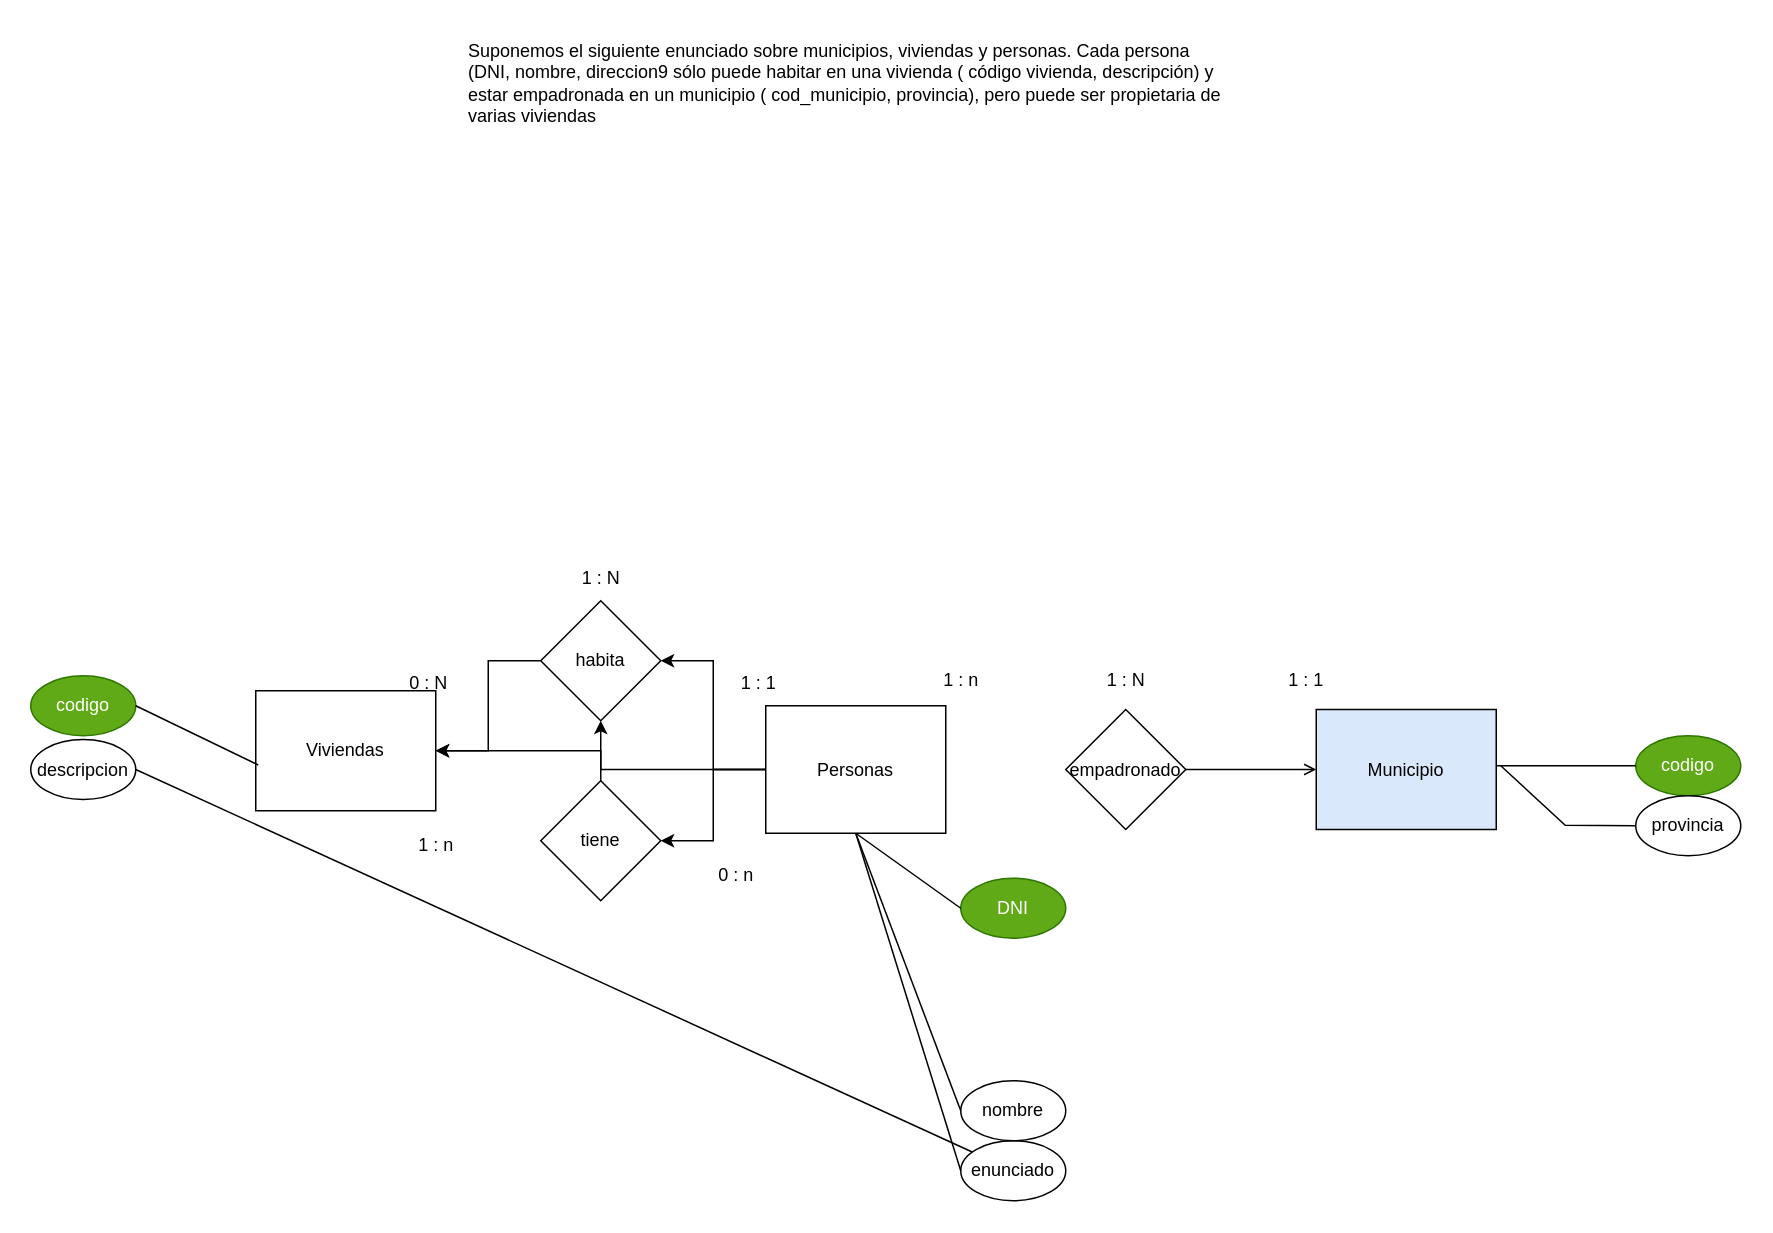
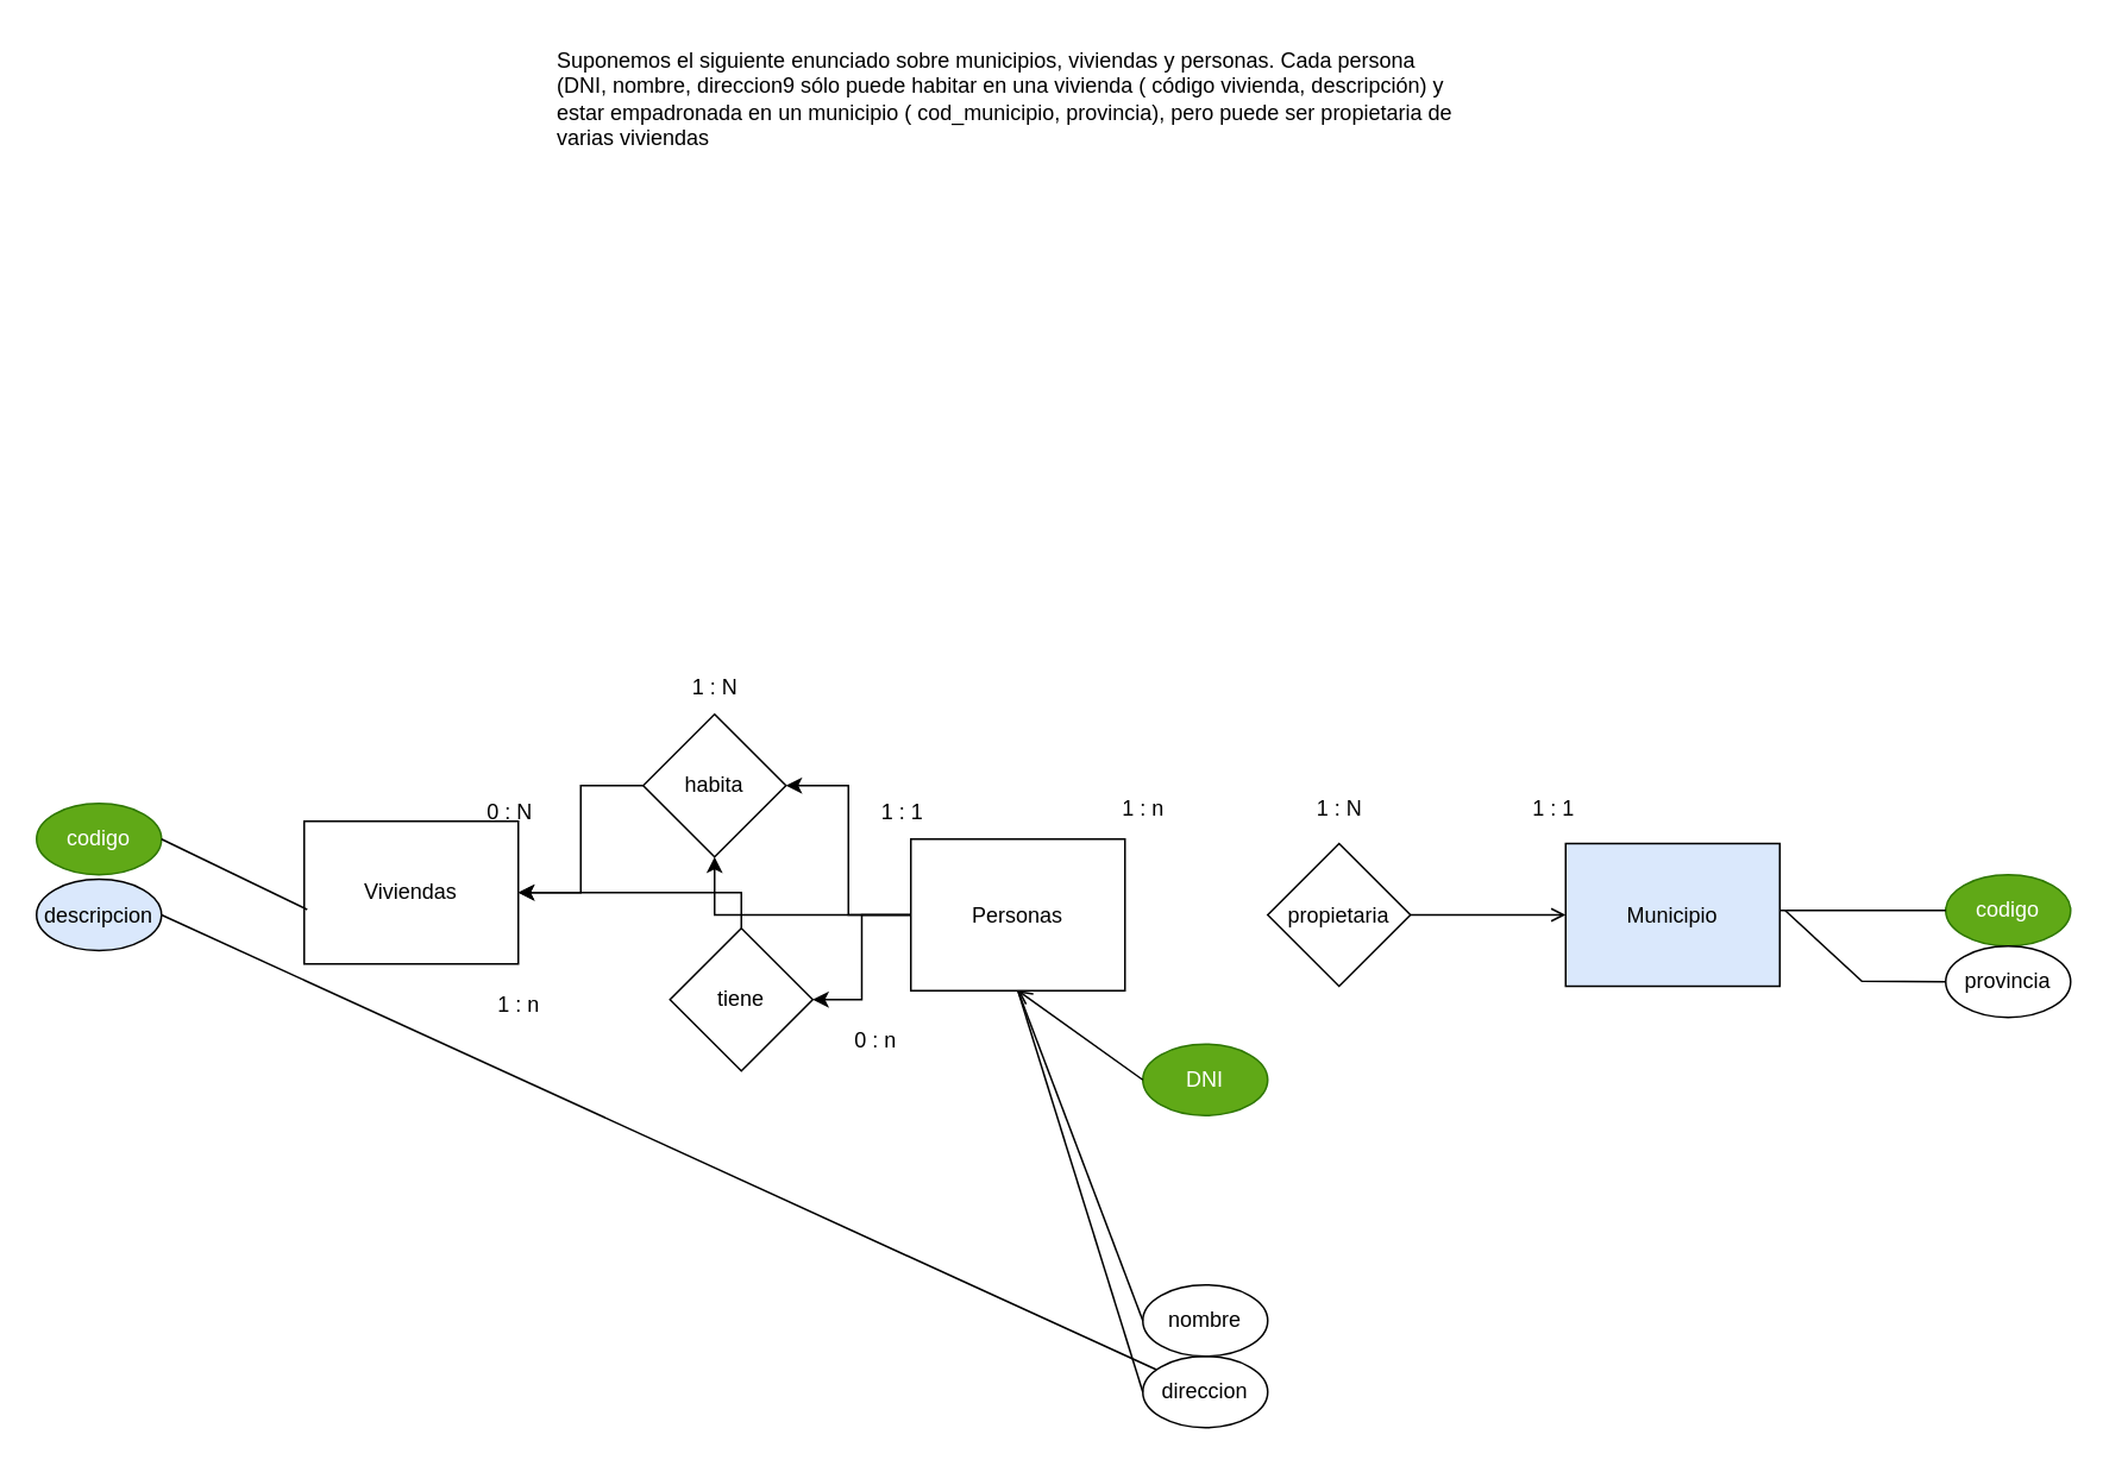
  <mxCell id="0" />
  <mxCell id="1" parent="0" />
  <mxCell id="2" value="Suponemos el siguiente enunciado sobre &lt;span style=&quot;background-color: light-dark(#ffffff, var(--ge-dark-color, #121212));&quot;&gt;&lt;font style=&quot;color: light-dark(rgb(0, 0, 0), rgb(102, 102, 255));&quot;&gt;municipios&lt;/font&gt;&lt;/span&gt;, &lt;font style=&quot;color: light-dark(rgb(0, 0, 0), rgb(204, 0, 0));&quot;&gt;viviendas &lt;/font&gt;y &lt;font style=&quot;color: light-dark(rgb(0, 0, 0), rgb(255, 0, 128));&quot;&gt;personas&lt;/font&gt;. Cada persona&lt;br&gt;(DNI, nombre, direccion9 sólo puede habitar en una vivienda ( código vivienda, descripción) y&lt;br&gt;estar empadronada en un municipio ( cod_municipio, provincia), pero puede ser propietaria de&lt;br&gt;varias viviendas" style="text;whiteSpace=wrap;html=1;" vertex="1" parent="1"><mxGeometry x="310" y="20" width="560" height="80" as="geometry" /></mxCell>
  <mxCell id="3" value="Municipio" style="rounded=0;whiteSpace=wrap;html=1;fillColor=#dae8fc;" vertex="1" parent="1"><mxGeometry x="877" y="472.5" width="120" height="80" as="geometry" /></mxCell>
  <mxCell id="4" value="Viviendas" style="rounded=0;whiteSpace=wrap;html=1;" vertex="1" parent="1"><mxGeometry y="460" width="120" height="80" as="geometry" x="170" /></mxCell>
  <mxCell id="5" style="edgeStyle=orthogonalEdgeStyle;rounded=0;orthogonalLoop=1;jettySize=auto;html=1;entryX=0;entryY=0.5;entryDx=0;entryDy=0;" edge="1" parent="1" source="12" target="11"><mxGeometry relative="1" as="geometry" /></mxCell>
  <mxCell id="6" value="" style="edgeStyle=orthogonalEdgeStyle;rounded=0;orthogonalLoop=1;jettySize=auto;html=1;" edge="1" parent="1" source="9" target="14"><mxGeometry relative="1" as="geometry" /></mxCell>
  <mxCell id="7" style="edgeStyle=orthogonalEdgeStyle;rounded=0;orthogonalLoop=1;jettySize=auto;html=1;" edge="1" parent="1" source="9" target="4"><mxGeometry relative="1" as="geometry" /></mxCell>
  <mxCell id="8" style="edgeStyle=orthogonalEdgeStyle;rounded=0;orthogonalLoop=1;jettySize=auto;html=1;entryX=1;entryY=0.5;entryDx=0;entryDy=0;" edge="1" parent="1" source="9" target="31"><mxGeometry relative="1" as="geometry" /></mxCell>
  <mxCell id="9" value="Personas" style="rounded=0;whiteSpace=wrap;html=1;" vertex="1" parent="1"><mxGeometry x="510" y="470" width="120" height="85" as="geometry" /></mxCell>
  <mxCell id="10" value="DNI" style="ellipse;whiteSpace=wrap;html=1;fillColor=#60a917;fontColor=#ffffff;strokeColor=#2D7600;" vertex="1" parent="1"><mxGeometry x="640" y="585" width="70" height="40" as="geometry" /></mxCell>
- <mxCell id="11" value="enunciado" style="ellipse;whiteSpace=wrap;html=1;" vertex="1" parent="1"><mxGeometry x="640" y="760" width="70" height="40" as="geometry" /></mxCell>
+ <mxCell id="11" value="direccion" style="ellipse;whiteSpace=wrap;html=1;" vertex="1" parent="1"><mxGeometry x="640" y="760" width="70" height="40" as="geometry" /></mxCell>
  <mxCell id="12" value="nombre" style="ellipse;whiteSpace=wrap;html=1;" vertex="1" parent="1"><mxGeometry x="640" y="720" width="70" height="40" as="geometry" /></mxCell>
  <mxCell id="13" value="" style="edgeStyle=orthogonalEdgeStyle;rounded=0;orthogonalLoop=1;jettySize=auto;html=1;" edge="1" parent="1" source="14" target="4"><mxGeometry relative="1" as="geometry" /></mxCell>
  <mxCell id="14" value="habita" style="rhombus;whiteSpace=wrap;html=1;rounded=0;" vertex="1" parent="1"><mxGeometry x="360" y="400" width="80" height="80" as="geometry" /></mxCell>
  <mxCell id="15" value="codigo" style="ellipse;whiteSpace=wrap;html=1;fillColor=#60a917;fontColor=#ffffff;strokeColor=#2D7600;" vertex="1" parent="1"><mxGeometry x="20" y="450" width="70" height="40" as="geometry" /></mxCell>
- <mxCell id="16" value="descripcion" style="ellipse;whiteSpace=wrap;html=1;" vertex="1" parent="1"><mxGeometry x="20" y="492.5" width="70" height="40" as="geometry" /></mxCell>
+ <mxCell id="16" value="descripcion" style="ellipse;whiteSpace=wrap;html=1;fillColor=#dae8fc;" vertex="1" parent="1"><mxGeometry x="20" y="492.5" width="70" height="40" as="geometry" /></mxCell>
  <mxCell id="17" value="1 : N" style="text;html=1;align=center;verticalAlign=middle;resizable=0;points=[];autosize=1;strokeColor=none;fillColor=none;" vertex="1" parent="1"><mxGeometry x="375" y="370" width="50" height="30" as="geometry" /></mxCell>
  <mxCell id="18" style="edgeStyle=orthogonalEdgeStyle;rounded=0;orthogonalLoop=1;jettySize=auto;html=1;entryX=0;entryY=0.5;entryDx=0;entryDy=0;endArrow=open;" edge="1" parent="1" source="19" target="3"><mxGeometry relative="1" as="geometry" /></mxCell>
- <mxCell id="19" value="empadronado" style="rhombus;whiteSpace=wrap;html=1;rounded=0;" vertex="1" parent="1"><mxGeometry x="710" y="472.5" width="80" height="80" as="geometry" /></mxCell>
+ <mxCell id="19" value="propietaria" style="rhombus;whiteSpace=wrap;html=1;rounded=0;" vertex="1" parent="1"><mxGeometry x="710" y="472.5" width="80" height="80" as="geometry" /></mxCell>
  <mxCell id="20" value="codigo" style="ellipse;whiteSpace=wrap;html=1;fillColor=#60a917;fontColor=#ffffff;strokeColor=#2D7600;" vertex="1" parent="1"><mxGeometry x="1090" y="490" width="70" height="40" as="geometry" /></mxCell>
  <mxCell id="21" value="provincia" style="ellipse;whiteSpace=wrap;html=1;" vertex="1" parent="1"><mxGeometry x="1090" y="530" width="70" height="40" as="geometry" /></mxCell>
  <mxCell id="22" value="1 : N" style="text;html=1;align=center;verticalAlign=middle;resizable=0;points=[];autosize=1;strokeColor=none;fillColor=none;" vertex="1" parent="1"><mxGeometry x="725" y="438" width="50" height="30" as="geometry" /></mxCell>
  <mxCell id="23" value="" style="endArrow=none;html=1;rounded=0;exitX=1;exitY=0.5;exitDx=0;exitDy=0;" edge="1" parent="1" source="16" target="11"><mxGeometry width="50" height="50" relative="1" as="geometry"><mxPoint x="120" y="560" as="sourcePoint" /><mxPoint y="510" as="targetPoint" x="170" /></mxGeometry></mxCell>
  <mxCell id="24" value="" style="endArrow=none;html=1;rounded=0;exitX=1;exitY=0.5;exitDx=0;exitDy=0;entryX=0.014;entryY=0.619;entryDx=0;entryDy=0;entryPerimeter=0;" edge="1" parent="1" target="4"><mxGeometry width="50" height="50" relative="1" as="geometry"><mxPoint x="90" y="470" as="sourcePoint" /><mxPoint x="180" y="510" as="targetPoint" /></mxGeometry></mxCell>
- <mxCell id="25" value="" style="endArrow=none;html=1;rounded=0;exitX=0;exitY=0.5;exitDx=0;exitDy=0;entryX=0.5;entryY=1;entryDx=0;entryDy=0;" edge="1" parent="1" source="10" target="9"><mxGeometry width="50" height="50" relative="1" as="geometry"><mxPoint x="490" y="558" as="sourcePoint" /><mxPoint x="540" y="570" as="targetPoint" /></mxGeometry></mxCell>
+ <mxCell id="25" value="" style="endArrow=open;html=1;rounded=0;exitX=0;exitY=0.5;exitDx=0;exitDy=0;entryX=0.5;entryY=1;entryDx=0;entryDy=0;" edge="1" parent="1" source="10" target="9"><mxGeometry width="50" height="50" relative="1" as="geometry"><mxPoint x="490" y="558" as="sourcePoint" /><mxPoint x="540" y="570" as="targetPoint" /></mxGeometry></mxCell>
  <mxCell id="26" value="" style="endArrow=none;html=1;rounded=0;exitX=0;exitY=0.5;exitDx=0;exitDy=0;entryX=0.5;entryY=1;entryDx=0;entryDy=0;" edge="1" parent="1" source="12" target="9"><mxGeometry width="50" height="50" relative="1" as="geometry"><mxPoint x="599" y="665" as="sourcePoint" /><mxPoint x="569" y="560" as="targetPoint" /></mxGeometry></mxCell>
  <mxCell id="27" value="" style="endArrow=none;html=1;rounded=0;entryX=0.5;entryY=1;entryDx=0;entryDy=0;exitX=0;exitY=0.5;exitDx=0;exitDy=0;" edge="1" parent="1" source="11" target="9"><mxGeometry width="50" height="50" relative="1" as="geometry"><mxPoint x="598" y="690" as="sourcePoint" /><mxPoint x="569" y="590" as="targetPoint" /></mxGeometry></mxCell>
  <mxCell id="28" value="" style="endArrow=none;html=1;rounded=0;exitX=0;exitY=0.5;exitDx=0;exitDy=0;entryX=0.5;entryY=1;entryDx=0;entryDy=0;" edge="1" parent="1" source="20"><mxGeometry width="50" height="50" relative="1" as="geometry"><mxPoint x="1026" y="620" as="sourcePoint" /><mxPoint x="997" y="510" as="targetPoint" /><Array as="points"><mxPoint x="1050" y="510" /></Array></mxGeometry></mxCell>
  <mxCell id="29" value="" style="endArrow=none;html=1;rounded=0;exitX=0;exitY=0.5;exitDx=0;exitDy=0;" edge="1" parent="1" source="21"><mxGeometry width="50" height="50" relative="1" as="geometry"><mxPoint x="1083" y="549.66" as="sourcePoint" /><mxPoint x="1000" y="510" as="targetPoint" /><Array as="points"><mxPoint x="1043" y="549.66" /></Array></mxGeometry></mxCell>
  <mxCell id="30" style="edgeStyle=orthogonalEdgeStyle;rounded=0;orthogonalLoop=1;jettySize=auto;html=1;" edge="1" parent="1" source="31" target="14"><mxGeometry relative="1" as="geometry" /></mxCell>
- <mxCell id="31" value="tiene" style="rhombus;whiteSpace=wrap;html=1;rounded=0;" vertex="1" parent="1"><mxGeometry x="360" y="520" width="80" height="80" as="geometry" /></mxCell>
+ <mxCell id="31" value="tiene" style="rhombus;whiteSpace=wrap;html=1;rounded=0;" vertex="1" parent="1"><mxGeometry x="375" y="520" width="80" height="80" as="geometry" /></mxCell>
  <mxCell id="32" value="1 : 1" style="text;html=1;align=center;verticalAlign=middle;resizable=0;points=[];autosize=1;strokeColor=none;fillColor=none;" vertex="1" parent="1"><mxGeometry x="480" y="440" width="50" height="30" as="geometry" /></mxCell>
  <mxCell id="33" value="0 : N" style="text;html=1;align=center;verticalAlign=middle;resizable=0;points=[];autosize=1;strokeColor=none;fillColor=none;" vertex="1" parent="1"><mxGeometry x="260" y="440" width="50" height="30" as="geometry" /></mxCell>
  <mxCell id="34" value="1 : n" style="text;html=1;align=center;verticalAlign=middle;resizable=0;points=[];autosize=1;strokeColor=none;fillColor=none;" vertex="1" parent="1"><mxGeometry x="615" y="438" width="50" height="30" as="geometry" /></mxCell>
  <mxCell id="35" value="1 : 1" style="text;html=1;align=center;verticalAlign=middle;resizable=0;points=[];autosize=1;strokeColor=none;fillColor=none;" vertex="1" parent="1"><mxGeometry x="845" y="438" width="50" height="30" as="geometry" /></mxCell>
  <mxCell id="36" value="0 : n" style="text;html=1;align=center;verticalAlign=middle;resizable=0;points=[];autosize=1;strokeColor=none;fillColor=none;" vertex="1" parent="1"><mxGeometry x="465" y="568" width="50" height="30" as="geometry" /></mxCell>
  <mxCell id="37" value="1 : n" style="text;html=1;align=center;verticalAlign=middle;resizable=0;points=[];autosize=1;strokeColor=none;fillColor=none;" vertex="1" parent="1"><mxGeometry x="265" y="548" width="50" height="30" as="geometry" /></mxCell>
